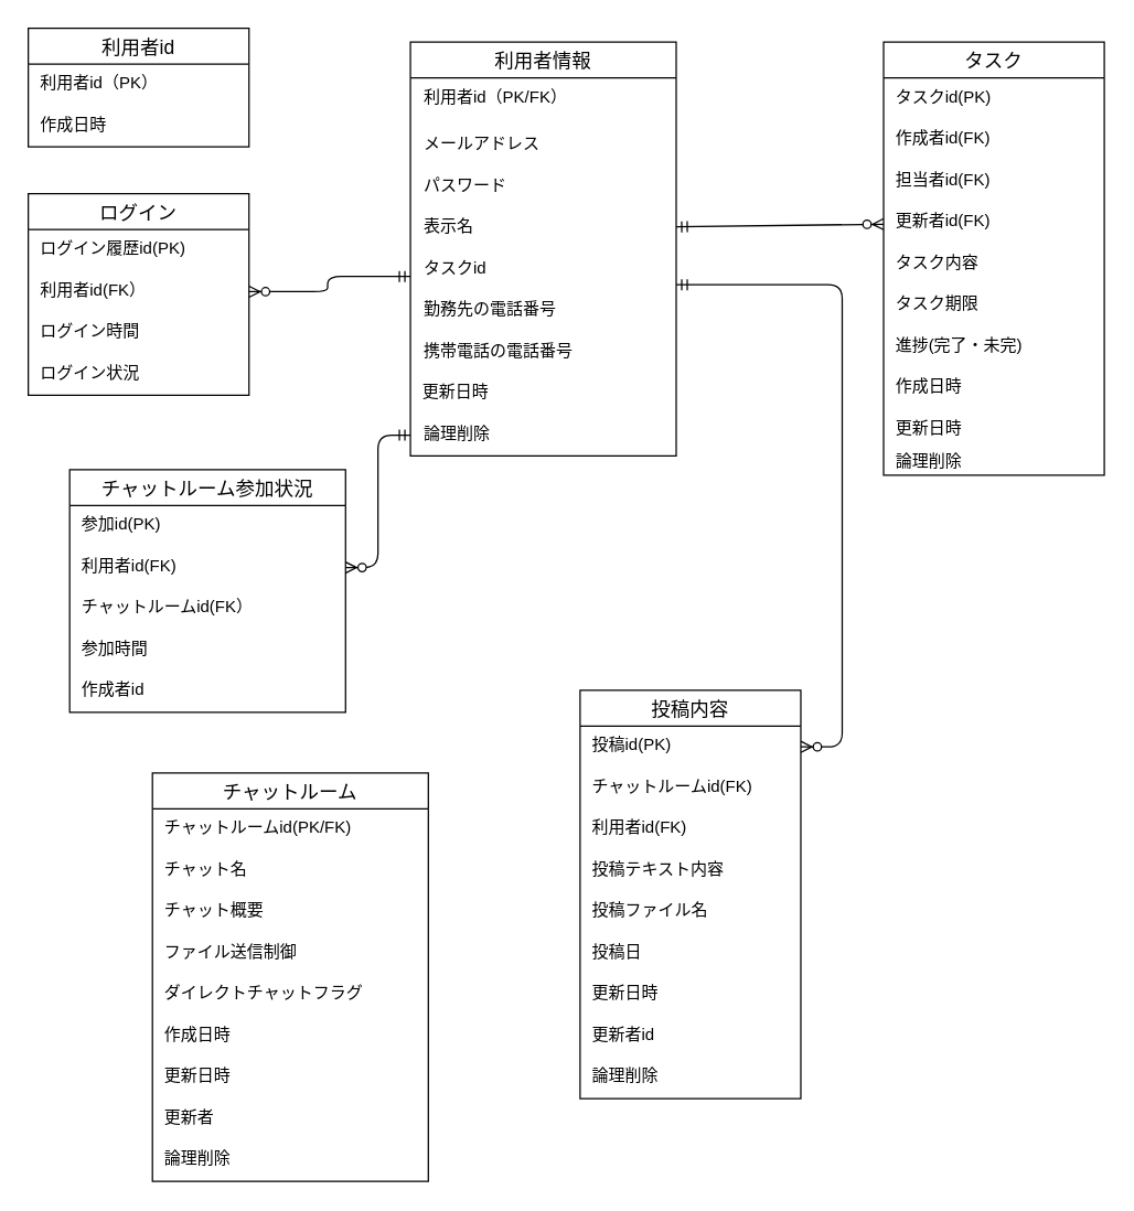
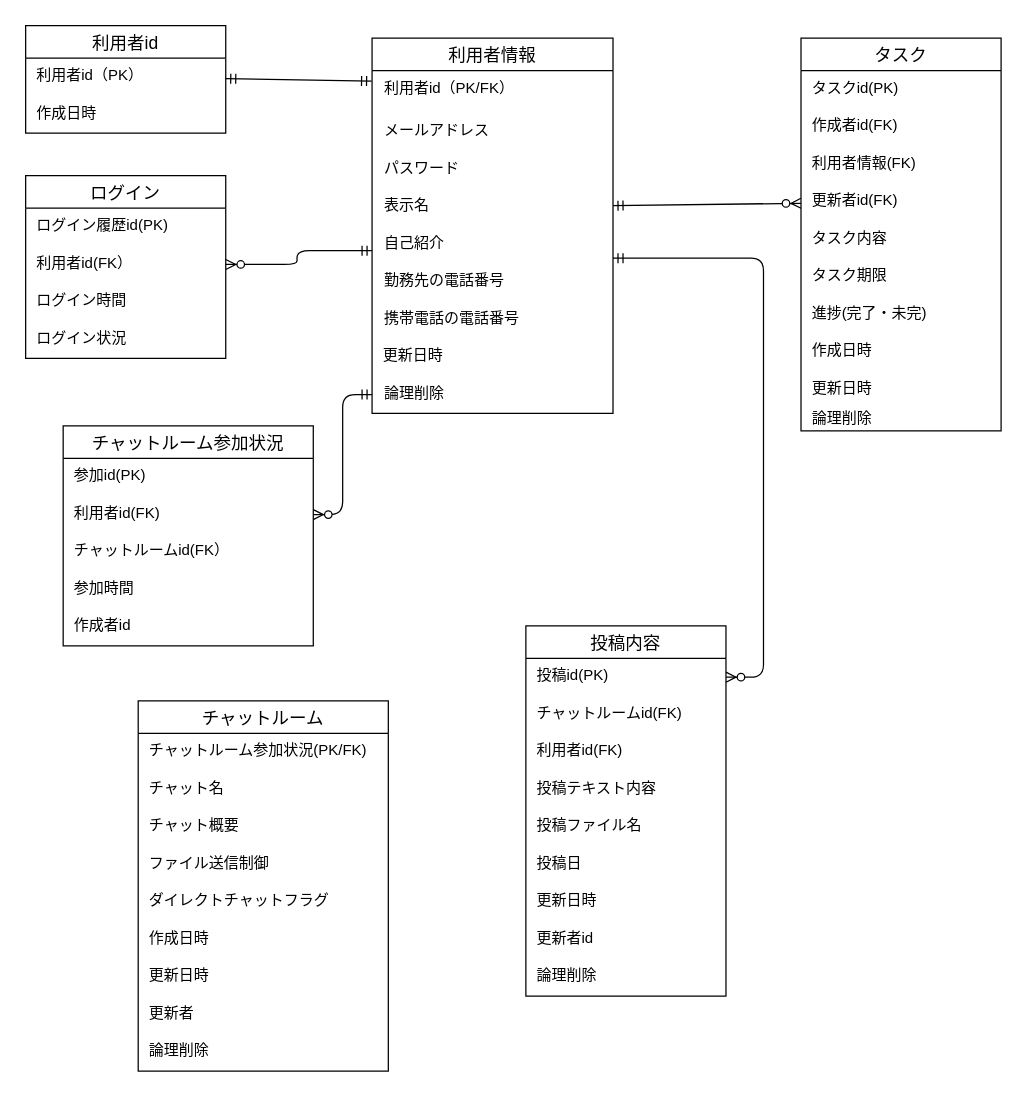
  <mxCell id="0" />
  <mxCell id="1" parent="0" />
  <mxCell id="2" value="利用者id" style="swimlane;fontStyle=0;childLayout=stackLayout;horizontal=1;startSize=26;horizontalStack=0;resizeParent=1;resizeParentMax=0;resizeLast=0;collapsible=1;marginBottom=0;align=center;fontSize=14;" parent="1" vertex="1"><mxGeometry x="20" y="20" width="160" height="86" as="geometry" /></mxCell>
  <mxCell id="3" value="利用者id（PK）" style="text;strokeColor=none;fillColor=none;spacingLeft=7;spacingRight=4;overflow=hidden;rotatable=0;points=[[0,0.5],[1,0.5]];portConstraint=eastwest;fontSize=12;" parent="2" vertex="1"><mxGeometry y="26" width="160" height="30" as="geometry" /></mxCell>
  <mxCell id="4" value="作成日時" style="text;strokeColor=none;fillColor=none;spacingLeft=7;spacingRight=4;overflow=hidden;rotatable=0;points=[[0,0.5],[1,0.5]];portConstraint=eastwest;fontSize=12;" parent="2" vertex="1"><mxGeometry y="56" width="160" height="30" as="geometry" /></mxCell>
+ <mxCell id="5" value="" style="fontSize=12;html=1;endArrow=ERmandOne;startArrow=ERmandOne;entryX=-0.002;entryY=0.247;entryDx=0;entryDy=0;entryPerimeter=0;" parent="1" source="3" target="7" edge="1"><mxGeometry width="100" height="100" relative="1" as="geometry"><mxPoint x="160" y="300" as="sourcePoint" /><mxPoint x="320" y="61" as="targetPoint" /></mxGeometry></mxCell>
  <mxCell id="6" value="利用者情報" style="swimlane;fontStyle=0;childLayout=stackLayout;horizontal=1;startSize=26;horizontalStack=0;resizeParent=1;resizeParentMax=0;resizeLast=0;collapsible=1;marginBottom=0;align=center;fontSize=14;" parent="1" vertex="1"><mxGeometry x="297" y="30" width="192.67" height="300" as="geometry" /></mxCell>
  <mxCell id="7" value="利用者id（PK/FK）" style="text;strokeColor=none;fillColor=none;spacingLeft=8;spacingRight=0;overflow=hidden;rotatable=0;points=[[0,0.5],[1,0.5]];portConstraint=eastwest;fontSize=12;aspect=fixed;" parent="6" vertex="1"><mxGeometry y="26" width="192.67" height="34" as="geometry" /></mxCell>
  <mxCell id="8" value="メールアドレス" style="text;strokeColor=none;fillColor=none;spacingLeft=8;spacingRight=0;overflow=hidden;rotatable=0;points=[[0,0.5],[1,0.5]];portConstraint=eastwest;fontSize=12;aspect=fixed;" parent="6" vertex="1"><mxGeometry y="60" width="192.67" height="30" as="geometry" /></mxCell>
  <mxCell id="9" value="パスワード" style="text;strokeColor=none;fillColor=none;spacingLeft=8;spacingRight=0;overflow=hidden;rotatable=0;points=[[0,0.5],[1,0.5]];portConstraint=eastwest;fontSize=12;aspect=fixed;" parent="6" vertex="1"><mxGeometry y="90" width="192.67" height="30" as="geometry" /></mxCell>
  <mxCell id="10" value="" style="edgeStyle=orthogonalEdgeStyle;fontSize=12;html=1;endArrow=ERzeroToMany;startArrow=ERmandOne;entryX=1;entryY=0.5;entryDx=0;entryDy=0;" parent="6" target="19" edge="1"><mxGeometry width="100" height="100" relative="1" as="geometry"><mxPoint y="170" as="sourcePoint" /><mxPoint x="100" y="70" as="targetPoint" /><Array as="points"><mxPoint x="-60" y="170" /><mxPoint x="-60" y="181" /></Array></mxGeometry></mxCell>
  <mxCell id="11" value="表示名" style="text;strokeColor=none;fillColor=none;spacingLeft=8;spacingRight=0;overflow=hidden;rotatable=0;points=[[0,0.5],[1,0.5]];portConstraint=eastwest;fontSize=12;aspect=fixed;" parent="6" vertex="1"><mxGeometry y="120" width="192.67" height="30" as="geometry" /></mxCell>
- <mxCell id="12" value="タスクid" style="text;strokeColor=none;fillColor=none;spacingLeft=8;spacingRight=0;overflow=hidden;rotatable=0;points=[[0,0.5],[1,0.5]];portConstraint=eastwest;fontSize=12;aspect=fixed;" parent="6" vertex="1"><mxGeometry y="150" width="192.67" height="30" as="geometry" /></mxCell>
+ <mxCell id="12" value="自己紹介" style="text;strokeColor=none;fillColor=none;spacingLeft=8;spacingRight=0;overflow=hidden;rotatable=0;points=[[0,0.5],[1,0.5]];portConstraint=eastwest;fontSize=12;aspect=fixed;" parent="6" vertex="1"><mxGeometry y="150" width="192.67" height="30" as="geometry" /></mxCell>
  <mxCell id="13" value="勤務先の電話番号" style="text;strokeColor=none;fillColor=none;spacingLeft=8;spacingRight=0;overflow=hidden;rotatable=0;points=[[0,0.5],[1,0.5]];portConstraint=eastwest;fontSize=12;aspect=fixed;" parent="6" vertex="1"><mxGeometry y="180" width="192.67" height="30" as="geometry" /></mxCell>
  <mxCell id="14" value="携帯電話の電話番号" style="text;strokeColor=none;fillColor=none;spacingLeft=8;spacingRight=0;overflow=hidden;rotatable=0;points=[[0,0.5],[1,0.5]];portConstraint=eastwest;fontSize=12;aspect=fixed;" parent="6" vertex="1"><mxGeometry y="210" width="192.67" height="30" as="geometry" /></mxCell>
  <mxCell id="15" value="更新日時" style="text;strokeColor=none;fillColor=none;spacingLeft=7;spacingRight=4;overflow=hidden;rotatable=0;points=[[0,0.5],[1,0.5]];portConstraint=eastwest;fontSize=12;" parent="6" vertex="1"><mxGeometry y="240" width="192.67" height="30" as="geometry" /></mxCell>
  <mxCell id="16" value="論理削除" style="text;strokeColor=none;fillColor=none;spacingLeft=8;spacingRight=0;overflow=hidden;rotatable=0;points=[[0,0.5],[1,0.5]];portConstraint=eastwest;fontSize=12;aspect=fixed;" parent="6" vertex="1"><mxGeometry y="270" width="192.67" height="30" as="geometry" /></mxCell>
  <mxCell id="17" value="ログイン" style="swimlane;fontStyle=0;childLayout=stackLayout;horizontal=1;startSize=26;horizontalStack=0;resizeParent=1;resizeParentMax=0;resizeLast=0;collapsible=1;marginBottom=0;align=center;fontSize=14;" parent="1" vertex="1"><mxGeometry x="20" y="140" width="160" height="146" as="geometry" /></mxCell>
  <mxCell id="18" value="ログイン履歴id(PK)" style="text;strokeColor=none;fillColor=none;spacingLeft=7;spacingRight=4;overflow=hidden;rotatable=0;points=[[0,0.5],[1,0.5]];portConstraint=eastwest;fontSize=12;" parent="17" vertex="1"><mxGeometry y="26" width="160" height="30" as="geometry" /></mxCell>
  <mxCell id="19" value="利用者id(FK）" style="text;strokeColor=none;fillColor=none;spacingLeft=7;spacingRight=4;overflow=hidden;rotatable=0;points=[[0,0.5],[1,0.5]];portConstraint=eastwest;fontSize=12;" parent="17" vertex="1"><mxGeometry y="56" width="160" height="30" as="geometry" /></mxCell>
  <mxCell id="20" value="ログイン時間" style="text;strokeColor=none;fillColor=none;spacingLeft=7;spacingRight=4;overflow=hidden;rotatable=0;points=[[0,0.5],[1,0.5]];portConstraint=eastwest;fontSize=12;" parent="17" vertex="1"><mxGeometry y="86" width="160" height="30" as="geometry" /></mxCell>
  <mxCell id="21" value="ログイン状況" style="text;strokeColor=none;fillColor=none;spacingLeft=7;spacingRight=4;overflow=hidden;rotatable=0;points=[[0,0.5],[1,0.5]];portConstraint=eastwest;fontSize=12;" parent="17" vertex="1"><mxGeometry y="116" width="160" height="30" as="geometry" /></mxCell>
  <mxCell id="22" value="" style="edgeStyle=orthogonalEdgeStyle;fontSize=12;html=1;endArrow=ERzeroToMany;startArrow=ERmandOne;" parent="1" source="16" target="58" edge="1"><mxGeometry width="100" height="100" relative="1" as="geometry"><mxPoint x="400" y="330" as="sourcePoint" /><mxPoint x="370" y="401" as="targetPoint" /></mxGeometry></mxCell>
  <mxCell id="23" value="" style="fontSize=12;html=1;endArrow=ERzeroToMany;startArrow=ERmandOne;exitX=1;exitY=0.5;exitDx=0;exitDy=0;" parent="1" target="29" edge="1"><mxGeometry width="100" height="100" relative="1" as="geometry"><mxPoint x="489.67" y="164" as="sourcePoint" /><mxPoint x="600" y="160" as="targetPoint" /></mxGeometry></mxCell>
  <mxCell id="24" value="" style="edgeStyle=orthogonalEdgeStyle;fontSize=12;html=1;endArrow=ERzeroToMany;startArrow=ERmandOne;entryX=1;entryY=0.5;entryDx=0;entryDy=0;" parent="1" target="47" edge="1"><mxGeometry width="100" height="100" relative="1" as="geometry"><mxPoint x="489.67" y="206" as="sourcePoint" /><mxPoint x="589.67" y="106" as="targetPoint" /><Array as="points"><mxPoint x="610" y="206" /><mxPoint x="610" y="541" /></Array></mxGeometry></mxCell>
  <mxCell id="25" value="タスク" style="swimlane;fontStyle=0;childLayout=stackLayout;horizontal=1;startSize=26;horizontalStack=0;resizeParent=1;resizeParentMax=0;resizeLast=0;collapsible=1;marginBottom=0;align=center;fontSize=14;" parent="1" vertex="1"><mxGeometry x="640" y="30" width="160" height="314" as="geometry" /></mxCell>
  <mxCell id="26" value="タスクid(PK)" style="text;strokeColor=none;fillColor=none;spacingLeft=7;spacingRight=4;overflow=hidden;rotatable=0;points=[[0,0.5],[1,0.5]];portConstraint=eastwest;fontSize=12;" parent="25" vertex="1"><mxGeometry y="26" width="160" height="30" as="geometry" /></mxCell>
  <mxCell id="27" value="作成者id(FK)" style="text;strokeColor=none;fillColor=none;spacingLeft=7;spacingRight=4;overflow=hidden;rotatable=0;points=[[0,0.5],[1,0.5]];portConstraint=eastwest;fontSize=12;" parent="25" vertex="1"><mxGeometry y="56" width="160" height="30" as="geometry" /></mxCell>
- <mxCell id="28" value="担当者id(FK)" style="text;strokeColor=none;fillColor=none;spacingLeft=7;spacingRight=4;overflow=hidden;rotatable=0;points=[[0,0.5],[1,0.5]];portConstraint=eastwest;fontSize=12;" parent="25" vertex="1"><mxGeometry y="86" width="160" height="30" as="geometry" /></mxCell>
+ <mxCell id="28" value="利用者情報(FK)" style="text;strokeColor=none;fillColor=none;spacingLeft=7;spacingRight=4;overflow=hidden;rotatable=0;points=[[0,0.5],[1,0.5]];portConstraint=eastwest;fontSize=12;" parent="25" vertex="1"><mxGeometry y="86" width="160" height="30" as="geometry" /></mxCell>
  <mxCell id="29" value="更新者id(FK)" style="text;strokeColor=none;fillColor=none;spacingLeft=7;spacingRight=4;overflow=hidden;rotatable=0;points=[[0,0.5],[1,0.5]];portConstraint=eastwest;fontSize=12;" parent="25" vertex="1"><mxGeometry y="116" width="160" height="30" as="geometry" /></mxCell>
  <mxCell id="30" value="タスク内容" style="text;strokeColor=none;fillColor=none;spacingLeft=7;spacingRight=4;overflow=hidden;rotatable=0;points=[[0,0.5],[1,0.5]];portConstraint=eastwest;fontSize=12;" parent="25" vertex="1"><mxGeometry y="146" width="160" height="30" as="geometry" /></mxCell>
  <mxCell id="31" value="タスク期限" style="text;strokeColor=none;fillColor=none;spacingLeft=7;spacingRight=4;overflow=hidden;rotatable=0;points=[[0,0.5],[1,0.5]];portConstraint=eastwest;fontSize=12;" parent="25" vertex="1"><mxGeometry y="176" width="160" height="30" as="geometry" /></mxCell>
  <mxCell id="32" value="進捗(完了・未完)" style="text;strokeColor=none;fillColor=none;spacingLeft=7;spacingRight=4;overflow=hidden;rotatable=0;points=[[0,0.5],[1,0.5]];portConstraint=eastwest;fontSize=12;" parent="25" vertex="1"><mxGeometry y="206" width="160" height="30" as="geometry" /></mxCell>
  <mxCell id="33" value="作成日時" style="text;strokeColor=none;fillColor=none;spacingLeft=7;spacingRight=4;overflow=hidden;rotatable=0;points=[[0,0.5],[1,0.5]];portConstraint=eastwest;fontSize=12;" parent="25" vertex="1"><mxGeometry y="236" width="160" height="30" as="geometry" /></mxCell>
  <mxCell id="34" value="更新日時" style="text;strokeColor=none;fillColor=none;spacingLeft=7;spacingRight=4;overflow=hidden;rotatable=0;points=[[0,0.5],[1,0.5]];portConstraint=eastwest;fontSize=12;" parent="25" vertex="1"><mxGeometry y="266" width="160" height="24" as="geometry" /></mxCell>
  <mxCell id="35" value="論理削除" style="text;strokeColor=none;fillColor=none;spacingLeft=7;spacingRight=4;overflow=hidden;rotatable=0;points=[[0,0.5],[1,0.5]];portConstraint=eastwest;fontSize=12;" parent="25" vertex="1"><mxGeometry y="290" width="160" height="24" as="geometry" /></mxCell>
  <mxCell id="36" value="チャットルーム" style="swimlane;fontStyle=0;childLayout=stackLayout;horizontal=1;startSize=26;horizontalStack=0;resizeParent=1;resizeParentMax=0;resizeLast=0;collapsible=1;marginBottom=0;align=center;fontSize=14;" parent="1" vertex="1"><mxGeometry x="110" y="560" width="200" height="296" as="geometry" /></mxCell>
- <mxCell id="37" value="チャットルームid(PK/FK)" style="text;strokeColor=none;fillColor=none;spacingLeft=7;spacingRight=4;overflow=hidden;rotatable=0;points=[[0,0.5],[1,0.5]];portConstraint=eastwest;fontSize=12;" parent="36" vertex="1"><mxGeometry y="26" width="200" height="30" as="geometry" /></mxCell>
+ <mxCell id="37" value="チャットルーム参加状況(PK/FK)" style="text;strokeColor=none;fillColor=none;spacingLeft=7;spacingRight=4;overflow=hidden;rotatable=0;points=[[0,0.5],[1,0.5]];portConstraint=eastwest;fontSize=12;" parent="36" vertex="1"><mxGeometry y="26" width="200" height="30" as="geometry" /></mxCell>
  <mxCell id="38" value="チャット名" style="text;strokeColor=none;fillColor=none;spacingLeft=7;spacingRight=4;overflow=hidden;rotatable=0;points=[[0,0.5],[1,0.5]];portConstraint=eastwest;fontSize=12;" parent="36" vertex="1"><mxGeometry y="56" width="200" height="30" as="geometry" /></mxCell>
  <mxCell id="39" value="チャット概要" style="text;strokeColor=none;fillColor=none;spacingLeft=7;spacingRight=4;overflow=hidden;rotatable=0;points=[[0,0.5],[1,0.5]];portConstraint=eastwest;fontSize=12;" parent="36" vertex="1"><mxGeometry y="86" width="200" height="30" as="geometry" /></mxCell>
  <mxCell id="40" value="ファイル送信制御" style="text;strokeColor=none;fillColor=none;spacingLeft=7;spacingRight=4;overflow=hidden;rotatable=0;points=[[0,0.5],[1,0.5]];portConstraint=eastwest;fontSize=12;" parent="36" vertex="1"><mxGeometry y="116" width="200" height="30" as="geometry" /></mxCell>
  <mxCell id="41" value="ダイレクトチャットフラグ" style="text;strokeColor=none;fillColor=none;spacingLeft=7;spacingRight=4;overflow=hidden;rotatable=0;points=[[0,0.5],[1,0.5]];portConstraint=eastwest;fontSize=12;" parent="36" vertex="1"><mxGeometry y="146" width="200" height="30" as="geometry" /></mxCell>
  <mxCell id="42" value="作成日時" style="text;strokeColor=none;fillColor=none;spacingLeft=7;spacingRight=4;overflow=hidden;rotatable=0;points=[[0,0.5],[1,0.5]];portConstraint=eastwest;fontSize=12;" vertex="1" parent="36"><mxGeometry y="176" width="200" height="30" as="geometry" /></mxCell>
  <mxCell id="43" value="更新日時" style="text;strokeColor=none;fillColor=none;spacingLeft=7;spacingRight=4;overflow=hidden;rotatable=0;points=[[0,0.5],[1,0.5]];portConstraint=eastwest;fontSize=12;" vertex="1" parent="36"><mxGeometry y="206" width="200" height="30" as="geometry" /></mxCell>
  <mxCell id="44" value="更新者" style="text;strokeColor=none;fillColor=none;spacingLeft=7;spacingRight=4;overflow=hidden;rotatable=0;points=[[0,0.5],[1,0.5]];portConstraint=eastwest;fontSize=12;" vertex="1" parent="36"><mxGeometry y="236" width="200" height="30" as="geometry" /></mxCell>
  <mxCell id="45" value="論理削除" style="text;strokeColor=none;fillColor=none;spacingLeft=7;spacingRight=4;overflow=hidden;rotatable=0;points=[[0,0.5],[1,0.5]];portConstraint=eastwest;fontSize=12;" parent="36" vertex="1"><mxGeometry y="266" width="200" height="30" as="geometry" /></mxCell>
  <mxCell id="46" value="投稿内容" style="swimlane;fontStyle=0;childLayout=stackLayout;horizontal=1;startSize=26;horizontalStack=0;resizeParent=1;resizeParentMax=0;resizeLast=0;collapsible=1;marginBottom=0;align=center;fontSize=14;" parent="1" vertex="1"><mxGeometry x="420" y="500" width="160" height="296" as="geometry" /></mxCell>
  <mxCell id="47" value="投稿id(PK)" style="text;strokeColor=none;fillColor=none;spacingLeft=7;spacingRight=4;overflow=hidden;rotatable=0;points=[[0,0.5],[1,0.5]];portConstraint=eastwest;fontSize=12;" parent="46" vertex="1"><mxGeometry y="26" width="160" height="30" as="geometry" /></mxCell>
  <mxCell id="48" value="チャットルームid(FK)" style="text;strokeColor=none;fillColor=none;spacingLeft=7;spacingRight=4;overflow=hidden;rotatable=0;points=[[0,0.5],[1,0.5]];portConstraint=eastwest;fontSize=12;" parent="46" vertex="1"><mxGeometry y="56" width="160" height="30" as="geometry" /></mxCell>
  <mxCell id="49" value="利用者id(FK)" style="text;strokeColor=none;fillColor=none;spacingLeft=7;spacingRight=4;overflow=hidden;rotatable=0;points=[[0,0.5],[1,0.5]];portConstraint=eastwest;fontSize=12;" parent="46" vertex="1"><mxGeometry y="86" width="160" height="30" as="geometry" /></mxCell>
  <mxCell id="50" value="投稿テキスト内容" style="text;strokeColor=none;fillColor=none;spacingLeft=7;spacingRight=4;overflow=hidden;rotatable=0;points=[[0,0.5],[1,0.5]];portConstraint=eastwest;fontSize=12;" parent="46" vertex="1"><mxGeometry y="116" width="160" height="30" as="geometry" /></mxCell>
  <mxCell id="51" value="投稿ファイル名" style="text;strokeColor=none;fillColor=none;spacingLeft=7;spacingRight=4;overflow=hidden;rotatable=0;points=[[0,0.5],[1,0.5]];portConstraint=eastwest;fontSize=12;" parent="46" vertex="1"><mxGeometry y="146" width="160" height="30" as="geometry" /></mxCell>
  <mxCell id="52" value="投稿日" style="text;strokeColor=none;fillColor=none;spacingLeft=7;spacingRight=4;overflow=hidden;rotatable=0;points=[[0,0.5],[1,0.5]];portConstraint=eastwest;fontSize=12;" parent="46" vertex="1"><mxGeometry y="176" width="160" height="30" as="geometry" /></mxCell>
  <mxCell id="53" value="更新日時" style="text;strokeColor=none;fillColor=none;spacingLeft=7;spacingRight=4;overflow=hidden;rotatable=0;points=[[0,0.5],[1,0.5]];portConstraint=eastwest;fontSize=12;" parent="46" vertex="1"><mxGeometry y="206" width="160" height="30" as="geometry" /></mxCell>
  <mxCell id="54" value="更新者id" style="text;strokeColor=none;fillColor=none;spacingLeft=7;spacingRight=4;overflow=hidden;rotatable=0;points=[[0,0.5],[1,0.5]];portConstraint=eastwest;fontSize=12;" parent="46" vertex="1"><mxGeometry y="236" width="160" height="30" as="geometry" /></mxCell>
  <mxCell id="55" value="論理削除" style="text;strokeColor=none;fillColor=none;spacingLeft=7;spacingRight=4;overflow=hidden;rotatable=0;points=[[0,0.5],[1,0.5]];portConstraint=eastwest;fontSize=12;" vertex="1" parent="46"><mxGeometry y="266" width="160" height="30" as="geometry" /></mxCell>
  <mxCell id="56" value="チャットルーム参加状況" style="swimlane;fontStyle=0;childLayout=stackLayout;horizontal=1;startSize=26;horizontalStack=0;resizeParent=1;resizeParentMax=0;resizeLast=0;collapsible=1;marginBottom=0;align=center;fontSize=14;" parent="1" vertex="1"><mxGeometry x="50" y="340" width="200" height="176" as="geometry" /></mxCell>
  <mxCell id="57" value="参加id(PK)" style="text;strokeColor=none;fillColor=none;spacingLeft=7;spacingRight=4;overflow=hidden;rotatable=0;points=[[0,0.5],[1,0.5]];portConstraint=eastwest;fontSize=12;" parent="56" vertex="1"><mxGeometry y="26" width="200" height="30" as="geometry" /></mxCell>
  <mxCell id="58" value="利用者id(FK)" style="text;strokeColor=none;fillColor=none;spacingLeft=7;spacingRight=4;overflow=hidden;rotatable=0;points=[[0,0.5],[1,0.5]];portConstraint=eastwest;fontSize=12;" parent="56" vertex="1"><mxGeometry y="56" width="200" height="30" as="geometry" /></mxCell>
  <mxCell id="59" value="チャットルームid(FK）" style="text;strokeColor=none;fillColor=none;spacingLeft=7;spacingRight=4;overflow=hidden;rotatable=0;points=[[0,0.5],[1,0.5]];portConstraint=eastwest;fontSize=12;" parent="56" vertex="1"><mxGeometry y="86" width="200" height="30" as="geometry" /></mxCell>
  <mxCell id="60" value="参加時間" style="text;strokeColor=none;fillColor=none;spacingLeft=7;spacingRight=4;overflow=hidden;rotatable=0;points=[[0,0.5],[1,0.5]];portConstraint=eastwest;fontSize=12;" parent="56" vertex="1"><mxGeometry y="116" width="200" height="30" as="geometry" /></mxCell>
  <mxCell id="61" value="作成者id" style="text;strokeColor=none;fillColor=none;spacingLeft=7;spacingRight=4;overflow=hidden;rotatable=0;points=[[0,0.5],[1,0.5]];portConstraint=eastwest;fontSize=12;" parent="56" vertex="1"><mxGeometry y="146" width="200" height="30" as="geometry" /></mxCell>
